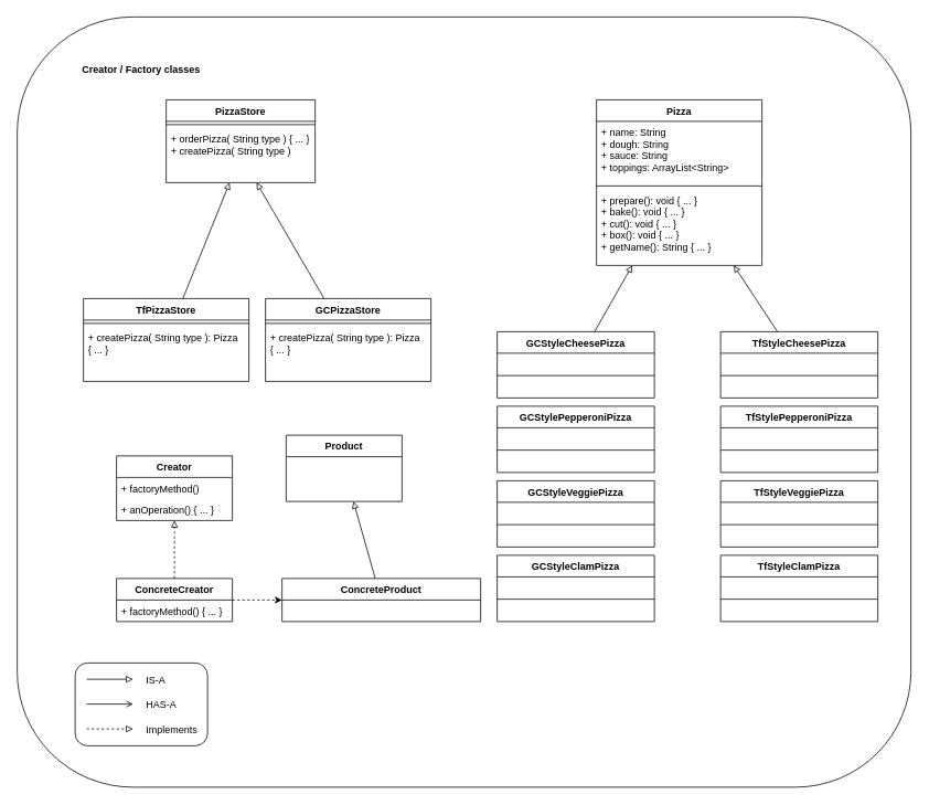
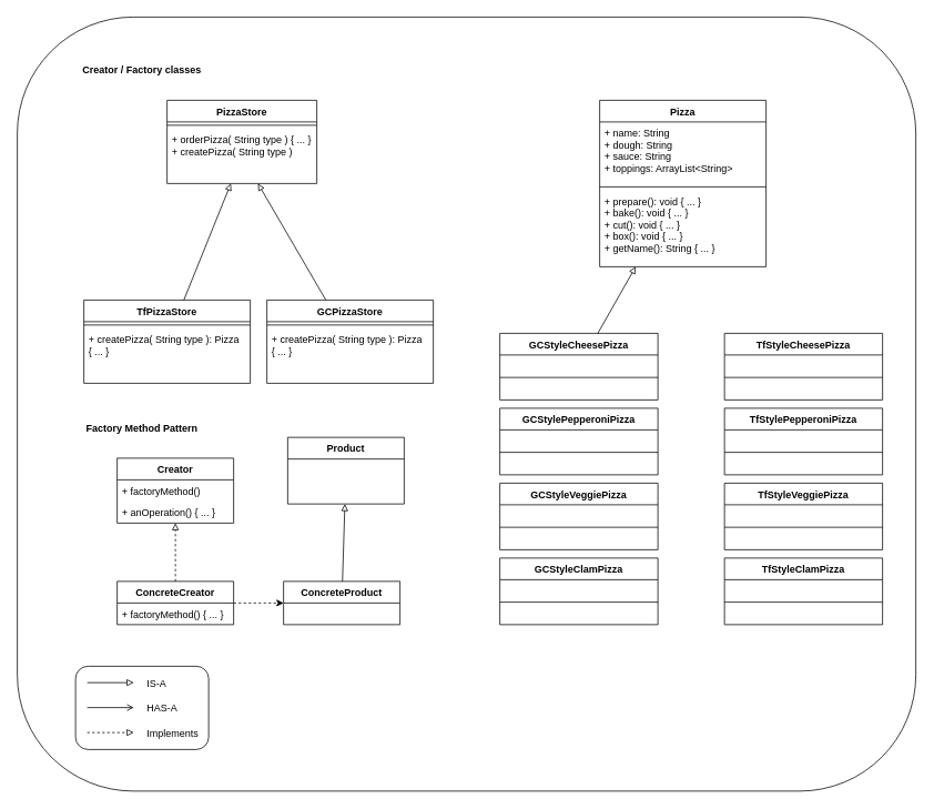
  <mxCell id="0" />
  <mxCell id="1" parent="0" />
  <mxCell id="2" value="PizzaStore" style="swimlane;fontStyle=1;align=center;verticalAlign=top;childLayout=stackLayout;horizontal=1;startSize=26;horizontalStack=0;resizeParent=1;resizeParentMax=0;resizeLast=0;collapsible=1;marginBottom=0;" parent="1" vertex="1"><mxGeometry x="200" y="120" width="180" height="100" as="geometry" /></mxCell>
  <mxCell id="3" value="" style="line;strokeWidth=1;fillColor=none;align=left;verticalAlign=middle;spacingTop=-1;spacingLeft=3;spacingRight=3;rotatable=0;labelPosition=right;points=[];portConstraint=eastwest;" parent="2" vertex="1"><mxGeometry y="26" width="180" height="8" as="geometry" /></mxCell>
  <mxCell id="4" value="+ orderPizza( String type ) { ... }&#10;+ createPizza( String type )" style="text;strokeColor=none;fillColor=none;align=left;verticalAlign=top;spacingLeft=4;spacingRight=4;overflow=hidden;rotatable=0;points=[[0,0.5],[1,0.5]];portConstraint=eastwest;" parent="2" vertex="1"><mxGeometry y="34" width="180" height="66" as="geometry" /></mxCell>
  <mxCell id="5" value="TfPizzaStore" style="swimlane;fontStyle=1;align=center;verticalAlign=top;childLayout=stackLayout;horizontal=1;startSize=26;horizontalStack=0;resizeParent=1;resizeParentMax=0;resizeLast=0;collapsible=1;marginBottom=0;" parent="1" vertex="1"><mxGeometry x="100" y="360" width="200" height="100" as="geometry" /></mxCell>
  <mxCell id="6" value="" style="line;strokeWidth=1;fillColor=none;align=left;verticalAlign=middle;spacingTop=-1;spacingLeft=3;spacingRight=3;rotatable=0;labelPosition=right;points=[];portConstraint=eastwest;" parent="5" vertex="1"><mxGeometry y="26" width="200" height="8" as="geometry" /></mxCell>
  <mxCell id="7" value="+ createPizza( String type ): Pizza &#10;{ ... }" style="text;strokeColor=none;fillColor=none;align=left;verticalAlign=top;spacingLeft=4;spacingRight=4;overflow=hidden;rotatable=0;points=[[0,0.5],[1,0.5]];portConstraint=eastwest;" parent="5" vertex="1"><mxGeometry y="34" width="200" height="66" as="geometry" /></mxCell>
  <mxCell id="8" value="GCPizzaStore" style="swimlane;fontStyle=1;align=center;verticalAlign=top;childLayout=stackLayout;horizontal=1;startSize=26;horizontalStack=0;resizeParent=1;resizeParentMax=0;resizeLast=0;collapsible=1;marginBottom=0;" parent="1" vertex="1"><mxGeometry x="320" y="360" width="200" height="100" as="geometry" /></mxCell>
  <mxCell id="9" value="" style="line;strokeWidth=1;fillColor=none;align=left;verticalAlign=middle;spacingTop=-1;spacingLeft=3;spacingRight=3;rotatable=0;labelPosition=right;points=[];portConstraint=eastwest;" parent="8" vertex="1"><mxGeometry y="26" width="200" height="8" as="geometry" /></mxCell>
  <mxCell id="10" value="+ createPizza( String type ): Pizza &#10;{ ... }" style="text;strokeColor=none;fillColor=none;align=left;verticalAlign=top;spacingLeft=4;spacingRight=4;overflow=hidden;rotatable=0;points=[[0,0.5],[1,0.5]];portConstraint=eastwest;" parent="8" vertex="1"><mxGeometry y="34" width="200" height="66" as="geometry" /></mxCell>
  <mxCell id="11" value="" style="endArrow=open;html=1;rounded=0;exitX=0.996;exitY=1.023;exitDx=0;exitDy=0;exitPerimeter=0;endFill=0;" parent="1" edge="1"><mxGeometry width="50" height="50" relative="1" as="geometry"><mxPoint x="104" y="849.682" as="sourcePoint" /><mxPoint x="160" y="849.67" as="targetPoint" /></mxGeometry></mxCell>
  <mxCell id="12" value="" style="endArrow=block;html=1;rounded=0;exitX=0.5;exitY=0;exitDx=0;exitDy=0;endFill=0;" parent="1" edge="1"><mxGeometry width="50" height="50" relative="1" as="geometry"><mxPoint x="104" y="819.67" as="sourcePoint" /><mxPoint x="160" y="819.67" as="targetPoint" /></mxGeometry></mxCell>
  <mxCell id="13" value="" style="endArrow=block;html=1;rounded=0;dashed=1;endFill=0;exitX=0.5;exitY=0;exitDx=0;exitDy=0;" parent="1" edge="1"><mxGeometry width="50" height="50" relative="1" as="geometry"><mxPoint x="104" y="879.67" as="sourcePoint" /><mxPoint x="160" y="879.67" as="targetPoint" /></mxGeometry></mxCell>
  <mxCell id="14" value="IS-A" style="text;strokeColor=none;fillColor=none;align=left;verticalAlign=middle;spacingLeft=4;spacingRight=4;overflow=hidden;points=[[0,0.5],[1,0.5]];portConstraint=eastwest;rotatable=0;" parent="1" vertex="1"><mxGeometry x="170" y="805" width="50" height="30" as="geometry" /></mxCell>
  <mxCell id="15" value="HAS-A" style="text;strokeColor=none;fillColor=none;align=left;verticalAlign=middle;spacingLeft=4;spacingRight=4;overflow=hidden;points=[[0,0.5],[1,0.5]];portConstraint=eastwest;rotatable=0;" parent="1" vertex="1"><mxGeometry x="170" y="835" width="50" height="30" as="geometry" /></mxCell>
  <mxCell id="16" value="Implements" style="text;strokeColor=none;fillColor=none;align=left;verticalAlign=middle;spacingLeft=4;spacingRight=4;overflow=hidden;points=[[0,0.5],[1,0.5]];portConstraint=eastwest;rotatable=0;" parent="1" vertex="1"><mxGeometry x="170" y="865" width="80" height="30" as="geometry" /></mxCell>
  <mxCell id="17" value="" style="rounded=1;whiteSpace=wrap;html=1;fillColor=none;" parent="1" vertex="1"><mxGeometry x="90" y="800" width="160" height="100" as="geometry" /></mxCell>
  <mxCell id="18" value="" style="endArrow=block;html=1;rounded=0;endFill=0;" parent="1" source="5" target="4" edge="1"><mxGeometry width="50" height="50" relative="1" as="geometry"><mxPoint x="104" y="549.67" as="sourcePoint" /><mxPoint x="160" y="549.67" as="targetPoint" /></mxGeometry></mxCell>
  <mxCell id="19" value="" style="endArrow=block;html=1;rounded=0;endFill=0;" parent="1" source="8" target="4" edge="1"><mxGeometry width="50" height="50" relative="1" as="geometry"><mxPoint x="210.785" y="370" as="sourcePoint" /><mxPoint x="282.982" y="230" as="targetPoint" /></mxGeometry></mxCell>
  <mxCell id="20" value="Creator / Factory classes" style="text;align=center;fontStyle=1;verticalAlign=middle;spacingLeft=3;spacingRight=3;strokeColor=none;rotatable=0;points=[[0,0.5],[1,0.5]];portConstraint=eastwest;" parent="1" vertex="1"><mxGeometry x="80" y="70" width="180" height="26" as="geometry" /></mxCell>
  <mxCell id="21" value="TfStyleCheesePizza" style="swimlane;fontStyle=1;align=center;verticalAlign=top;childLayout=stackLayout;horizontal=1;startSize=26;horizontalStack=0;resizeParent=1;resizeParentMax=0;resizeLast=0;collapsible=1;marginBottom=0;" parent="1" vertex="1"><mxGeometry x="870" y="400" width="190" height="80" as="geometry" /></mxCell>
  <mxCell id="22" value="" style="line;strokeWidth=1;fillColor=none;align=left;verticalAlign=middle;spacingTop=-1;spacingLeft=3;spacingRight=3;rotatable=0;labelPosition=right;points=[];portConstraint=eastwest;" parent="21" vertex="1"><mxGeometry y="26" width="190" height="54" as="geometry" /></mxCell>
- <mxCell id="23" value="" style="endArrow=block;html=1;rounded=0;endFill=0;" parent="1" source="21" target="24" edge="1"><mxGeometry width="50" height="50" relative="1" as="geometry"><mxPoint x="624" y="549.67" as="sourcePoint" /><mxPoint x="740" y="430" as="targetPoint" /></mxGeometry></mxCell>
  <mxCell id="24" value="Pizza" style="swimlane;fontStyle=1;align=center;verticalAlign=top;childLayout=stackLayout;horizontal=1;startSize=26;horizontalStack=0;resizeParent=1;resizeParentMax=0;resizeLast=0;collapsible=1;marginBottom=0;" parent="1" vertex="1"><mxGeometry x="720" y="120" width="200" height="200" as="geometry" /></mxCell>
  <mxCell id="25" value="+ name: String&#10;+ dough: String&#10;+ sauce: String&#10;+ toppings: ArrayList&lt;String&gt;" style="text;strokeColor=none;fillColor=none;align=left;verticalAlign=top;spacingLeft=4;spacingRight=4;overflow=hidden;rotatable=0;points=[[0,0.5],[1,0.5]];portConstraint=eastwest;" parent="24" vertex="1"><mxGeometry y="26" width="200" height="74" as="geometry" /></mxCell>
  <mxCell id="26" value="" style="line;strokeWidth=1;fillColor=none;align=left;verticalAlign=middle;spacingTop=-1;spacingLeft=3;spacingRight=3;rotatable=0;labelPosition=right;points=[];portConstraint=eastwest;" parent="24" vertex="1"><mxGeometry y="100" width="200" height="8" as="geometry" /></mxCell>
  <mxCell id="27" value="+ prepare(): void { ... }&#10;+ bake(): void { ... }&#10;+ cut(): void { ... }&#10;+ box(): void { ... }&#10;+ getName(): String { ... }" style="text;strokeColor=none;fillColor=none;align=left;verticalAlign=top;spacingLeft=4;spacingRight=4;overflow=hidden;rotatable=0;points=[[0,0.5],[1,0.5]];portConstraint=eastwest;" parent="24" vertex="1"><mxGeometry y="108" width="200" height="92" as="geometry" /></mxCell>
  <mxCell id="28" value="GCStyleClamPizza" style="swimlane;fontStyle=1;align=center;verticalAlign=top;childLayout=stackLayout;horizontal=1;startSize=26;horizontalStack=0;resizeParent=1;resizeParentMax=0;resizeLast=0;collapsible=1;marginBottom=0;" parent="1" vertex="1"><mxGeometry x="600" y="670" width="190" height="80" as="geometry" /></mxCell>
  <mxCell id="29" value="" style="line;strokeWidth=1;fillColor=none;align=left;verticalAlign=middle;spacingTop=-1;spacingLeft=3;spacingRight=3;rotatable=0;labelPosition=right;points=[];portConstraint=eastwest;" parent="28" vertex="1"><mxGeometry y="26" width="190" height="54" as="geometry" /></mxCell>
  <mxCell id="30" value="TfStylePepperoniPizza" style="swimlane;fontStyle=1;align=center;verticalAlign=top;childLayout=stackLayout;horizontal=1;startSize=26;horizontalStack=0;resizeParent=1;resizeParentMax=0;resizeLast=0;collapsible=1;marginBottom=0;" parent="1" vertex="1"><mxGeometry x="870" y="490" width="190" height="80" as="geometry" /></mxCell>
  <mxCell id="31" value="" style="line;strokeWidth=1;fillColor=none;align=left;verticalAlign=middle;spacingTop=-1;spacingLeft=3;spacingRight=3;rotatable=0;labelPosition=right;points=[];portConstraint=eastwest;" parent="30" vertex="1"><mxGeometry y="26" width="190" height="54" as="geometry" /></mxCell>
  <mxCell id="32" value="TfStyleClamPizza" style="swimlane;fontStyle=1;align=center;verticalAlign=top;childLayout=stackLayout;horizontal=1;startSize=26;horizontalStack=0;resizeParent=1;resizeParentMax=0;resizeLast=0;collapsible=1;marginBottom=0;" parent="1" vertex="1"><mxGeometry x="870" y="670" width="190" height="80" as="geometry" /></mxCell>
  <mxCell id="33" value="" style="line;strokeWidth=1;fillColor=none;align=left;verticalAlign=middle;spacingTop=-1;spacingLeft=3;spacingRight=3;rotatable=0;labelPosition=right;points=[];portConstraint=eastwest;" parent="32" vertex="1"><mxGeometry y="26" width="190" height="54" as="geometry" /></mxCell>
  <mxCell id="34" value="TfStyleVeggiePizza" style="swimlane;fontStyle=1;align=center;verticalAlign=top;childLayout=stackLayout;horizontal=1;startSize=26;horizontalStack=0;resizeParent=1;resizeParentMax=0;resizeLast=0;collapsible=1;marginBottom=0;" parent="1" vertex="1"><mxGeometry x="870" y="580" width="190" height="80" as="geometry" /></mxCell>
  <mxCell id="35" value="" style="line;strokeWidth=1;fillColor=none;align=left;verticalAlign=middle;spacingTop=-1;spacingLeft=3;spacingRight=3;rotatable=0;labelPosition=right;points=[];portConstraint=eastwest;" parent="34" vertex="1"><mxGeometry y="26" width="190" height="54" as="geometry" /></mxCell>
  <mxCell id="36" value="GCStyleVeggiePizza" style="swimlane;fontStyle=1;align=center;verticalAlign=top;childLayout=stackLayout;horizontal=1;startSize=26;horizontalStack=0;resizeParent=1;resizeParentMax=0;resizeLast=0;collapsible=1;marginBottom=0;" parent="1" vertex="1"><mxGeometry x="600" y="580" width="190" height="80" as="geometry" /></mxCell>
  <mxCell id="37" value="" style="line;strokeWidth=1;fillColor=none;align=left;verticalAlign=middle;spacingTop=-1;spacingLeft=3;spacingRight=3;rotatable=0;labelPosition=right;points=[];portConstraint=eastwest;" parent="36" vertex="1"><mxGeometry y="26" width="190" height="54" as="geometry" /></mxCell>
  <mxCell id="38" value="GCStyleCheesePizza" style="swimlane;fontStyle=1;align=center;verticalAlign=top;childLayout=stackLayout;horizontal=1;startSize=26;horizontalStack=0;resizeParent=1;resizeParentMax=0;resizeLast=0;collapsible=1;marginBottom=0;" parent="1" vertex="1"><mxGeometry x="600" y="400" width="190" height="80" as="geometry" /></mxCell>
  <mxCell id="39" value="" style="line;strokeWidth=1;fillColor=none;align=left;verticalAlign=middle;spacingTop=-1;spacingLeft=3;spacingRight=3;rotatable=0;labelPosition=right;points=[];portConstraint=eastwest;" parent="38" vertex="1"><mxGeometry y="26" width="190" height="54" as="geometry" /></mxCell>
  <mxCell id="40" value="" style="endArrow=block;html=1;rounded=0;endFill=0;" parent="1" source="38" target="24" edge="1"><mxGeometry width="50" height="50" relative="1" as="geometry"><mxPoint x="924" y="569.67" as="sourcePoint" /><mxPoint x="1040" y="450" as="targetPoint" /></mxGeometry></mxCell>
  <mxCell id="41" value="GCStylePepperoniPizza" style="swimlane;fontStyle=1;align=center;verticalAlign=top;childLayout=stackLayout;horizontal=1;startSize=26;horizontalStack=0;resizeParent=1;resizeParentMax=0;resizeLast=0;collapsible=1;marginBottom=0;" parent="1" vertex="1"><mxGeometry x="600" y="490" width="190" height="80" as="geometry" /></mxCell>
  <mxCell id="42" value="" style="line;strokeWidth=1;fillColor=none;align=left;verticalAlign=middle;spacingTop=-1;spacingLeft=3;spacingRight=3;rotatable=0;labelPosition=right;points=[];portConstraint=eastwest;" parent="41" vertex="1"><mxGeometry y="26" width="190" height="54" as="geometry" /></mxCell>
  <mxCell id="43" value="Creator" style="swimlane;fontStyle=1;childLayout=stackLayout;horizontal=1;startSize=26;fillColor=none;horizontalStack=0;resizeParent=1;resizeParentMax=0;resizeLast=0;collapsible=1;marginBottom=0;align=center;" parent="1" vertex="1"><mxGeometry x="140" y="550" width="140" height="78" as="geometry" /></mxCell>
  <mxCell id="44" value="+ factoryMethod()" style="text;strokeColor=none;fillColor=none;align=left;verticalAlign=top;spacingLeft=4;spacingRight=4;overflow=hidden;rotatable=0;points=[[0,0.5],[1,0.5]];portConstraint=eastwest;" parent="43" vertex="1"><mxGeometry y="26" width="140" height="26" as="geometry" /></mxCell>
  <mxCell id="45" value="+ anOperation() { ... }" style="text;strokeColor=none;fillColor=none;align=left;verticalAlign=top;spacingLeft=4;spacingRight=4;overflow=hidden;rotatable=0;points=[[0,0.5],[1,0.5]];portConstraint=eastwest;" parent="43" vertex="1"><mxGeometry y="52" width="140" height="26" as="geometry" /></mxCell>
  <mxCell id="46" value="ConcreteCreator" style="swimlane;fontStyle=1;childLayout=stackLayout;horizontal=1;startSize=26;fillColor=none;horizontalStack=0;resizeParent=1;resizeParentMax=0;resizeLast=0;collapsible=1;marginBottom=0;align=center;" parent="1" vertex="1"><mxGeometry x="140" y="698" width="140" height="52" as="geometry" /></mxCell>
  <mxCell id="47" value="+ factoryMethod() { ... }" style="text;strokeColor=none;fillColor=none;align=left;verticalAlign=top;spacingLeft=4;spacingRight=4;overflow=hidden;rotatable=0;points=[[0,0.5],[1,0.5]];portConstraint=eastwest;" parent="46" vertex="1"><mxGeometry y="26" width="140" height="26" as="geometry" /></mxCell>
  <mxCell id="48" value="" style="endArrow=block;html=1;rounded=0;endFill=0;dashed=1;" parent="1" source="46" target="43" edge="1"><mxGeometry width="50" height="50" relative="1" as="geometry"><mxPoint x="-111.364" y="880" as="sourcePoint" /><mxPoint x="-164.091" y="800" as="targetPoint" /></mxGeometry></mxCell>
  <mxCell id="49" value="Product" style="swimlane;fontStyle=1;childLayout=stackLayout;horizontal=1;startSize=26;fillColor=none;horizontalStack=0;resizeParent=1;resizeParentMax=0;resizeLast=0;collapsible=1;marginBottom=0;align=center;" parent="1" vertex="1"><mxGeometry x="345" y="525" width="140" height="80" as="geometry" /></mxCell>
- <mxCell id="50" value="ConcreteProduct" style="swimlane;fontStyle=1;childLayout=stackLayout;horizontal=1;startSize=26;fillColor=none;horizontalStack=0;resizeParent=1;resizeParentMax=0;resizeLast=0;collapsible=1;marginBottom=0;align=center;" parent="1" vertex="1"><mxGeometry x="340" y="698" width="240" height="52" as="geometry" /></mxCell>
+ <mxCell id="50" value="ConcreteProduct" style="swimlane;fontStyle=1;childLayout=stackLayout;horizontal=1;startSize=26;fillColor=none;horizontalStack=0;resizeParent=1;resizeParentMax=0;resizeLast=0;collapsible=1;marginBottom=0;align=center;" parent="1" vertex="1"><mxGeometry x="340" y="698" width="140" height="52" as="geometry" /></mxCell>
  <mxCell id="51" value="" style="endArrow=block;html=1;rounded=0;endFill=0;" parent="1" source="50" target="49" edge="1"><mxGeometry width="50" height="50" relative="1" as="geometry"><mxPoint x="88.636" y="880" as="sourcePoint" /><mxPoint x="35.909" y="800" as="targetPoint" /></mxGeometry></mxCell>
  <mxCell id="52" value="" style="endArrow=classic;html=1;rounded=0;dashed=1;" parent="1" source="46" target="50" edge="1"><mxGeometry width="50" height="50" relative="1" as="geometry"><mxPoint x="-450" y="960" as="sourcePoint" /><mxPoint x="-400" y="910" as="targetPoint" /></mxGeometry></mxCell>
+ <mxCell id="53" value="Factory Method Pattern" style="text;align=center;fontStyle=1;verticalAlign=middle;spacingLeft=3;spacingRight=3;strokeColor=none;rotatable=0;points=[[0,0.5],[1,0.5]];portConstraint=eastwest;" parent="1" vertex="1"><mxGeometry x="80" y="500" width="180" height="26" as="geometry" /></mxCell>
  <mxCell id="54" value="" style="rounded=1;whiteSpace=wrap;html=1;align=center;fillColor=none;" parent="1" vertex="1"><mxGeometry x="20" y="20" width="1080" height="930" as="geometry" /></mxCell>
